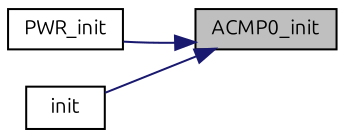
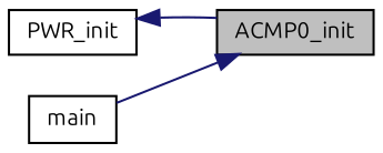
  digraph {
    fontname=Ubuntu
    rankdir=RL
    node [color=black fillcolor=white fontname=Ubuntu fontsize=10 shape=record style=filled]
    edge [color=midnightblue dir=back fontname=Ubuntu fontsize=10 labelfontname=Helvetica labelfontsize=10 style=solid]
    n1 [fillcolor=grey75 fontcolor=black height=0.2 label=ACMP0_init width=0.4]
    n2 [height=0.2 label=PWR_init width=0.4]
-   n3 [height=0.2 label=init width=0.4]
-   n1 -> n2
+   n3 [height=0.2 label=main width=0.4]
+   n2 -> n1
    n1 -> n3
  }
